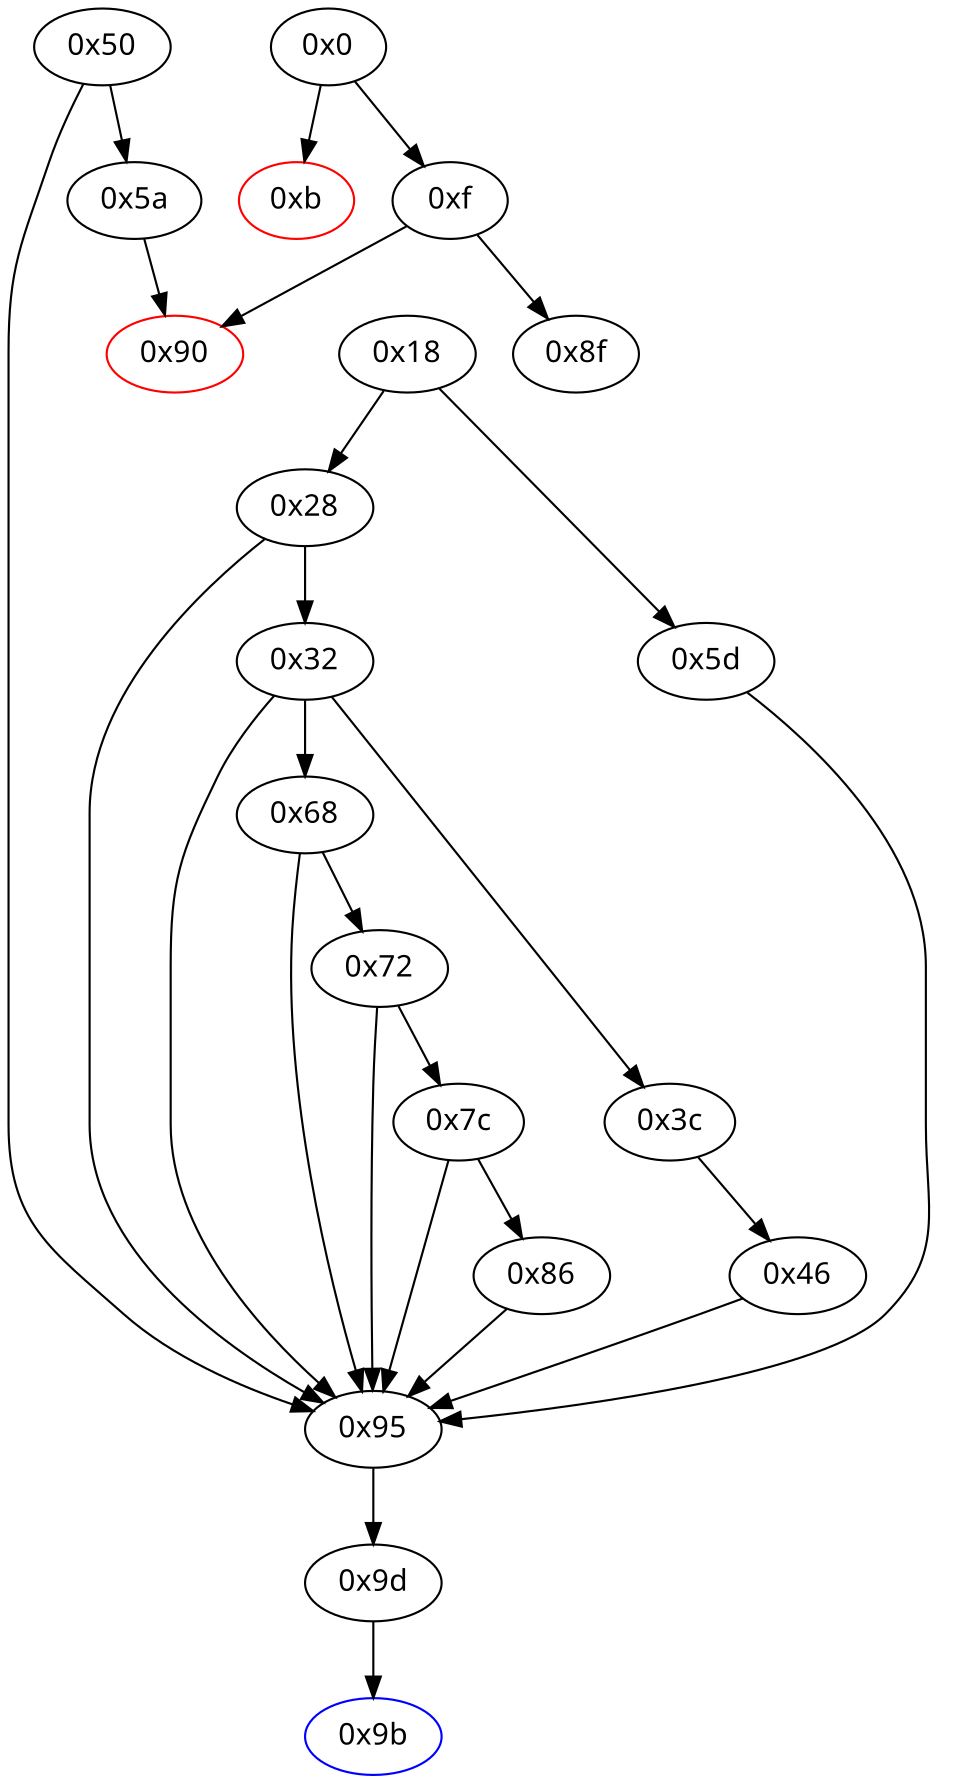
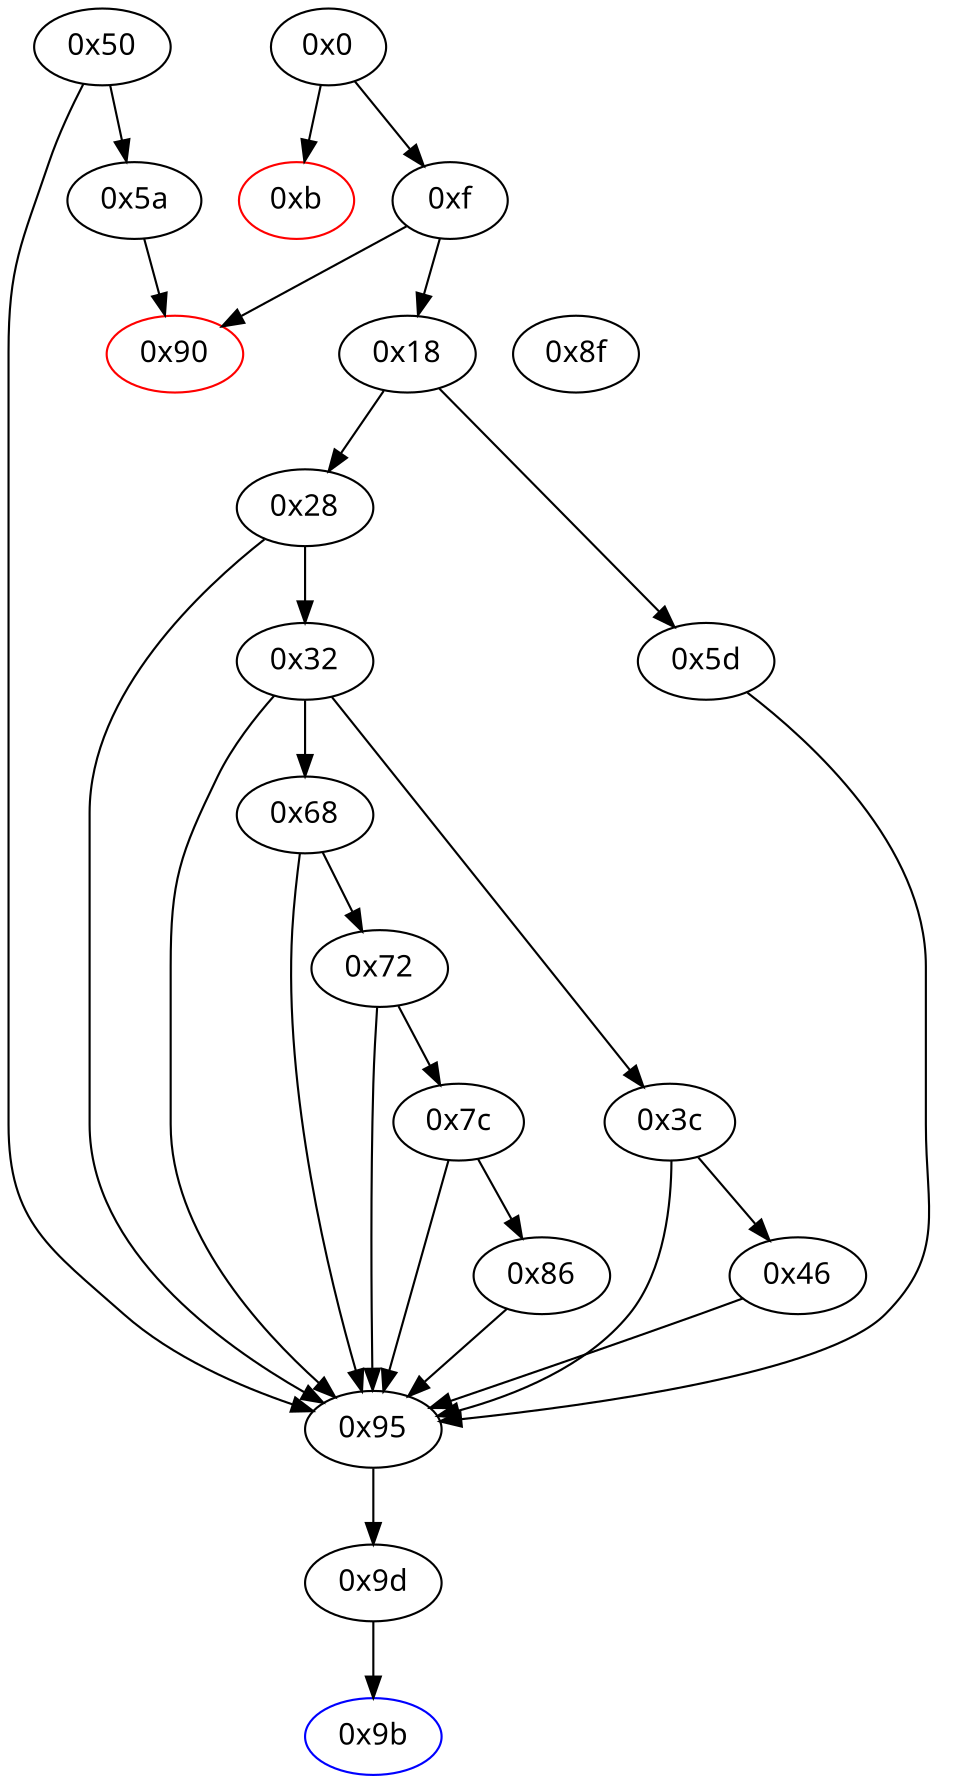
  strict digraph {
    fontname="Noto Sans"
    node [fillcolor=white fontname="Noto Sans" style=filled]
    edge [fontname="Noto Sans"]
    "0x28"
    "0x95"
    "0x32"
    "0x9d"
    "0x68"
    "0x3c"
    "0xb" [color=red]
    "0x90" [color=red]
    "0x5a"
    "0x72"
    "0x7c"
    "0x9b" [color=blue]
    "0xf"
    "0x18"
    "0x5d"
    "0x0"
    "0x86"
    "0x46"
    n19 [label="0x8f"]
    "0x50"
    "0x28" -> "0x95"
    "0x28" -> "0x32"
    "0x95" -> "0x9d"
    "0x32" -> "0x95"
    "0x32" -> "0x68"
    "0x32" -> "0x3c"
    "0x9d" -> "0x9b"
    "0x68" -> "0x95"
    "0x68" -> "0x72"
+   "0x3c" -> "0x95"
    "0x3c" -> "0x46"
    "0x5a" -> "0x90"
    "0x72" -> "0x95"
    "0x72" -> "0x7c"
    "0x7c" -> "0x95"
    "0x7c" -> "0x86"
    "0xf" -> "0x90"
-   "0xf" -> n19
+   "0xf" -> "0x18"
    "0x18" -> "0x28"
    "0x18" -> "0x5d"
    "0x5d" -> "0x95"
    "0x0" -> "0xb"
    "0x0" -> "0xf"
    "0x86" -> "0x95"
    "0x46" -> "0x95"
    "0x50" -> "0x95"
    "0x50" -> "0x5a"
  }
